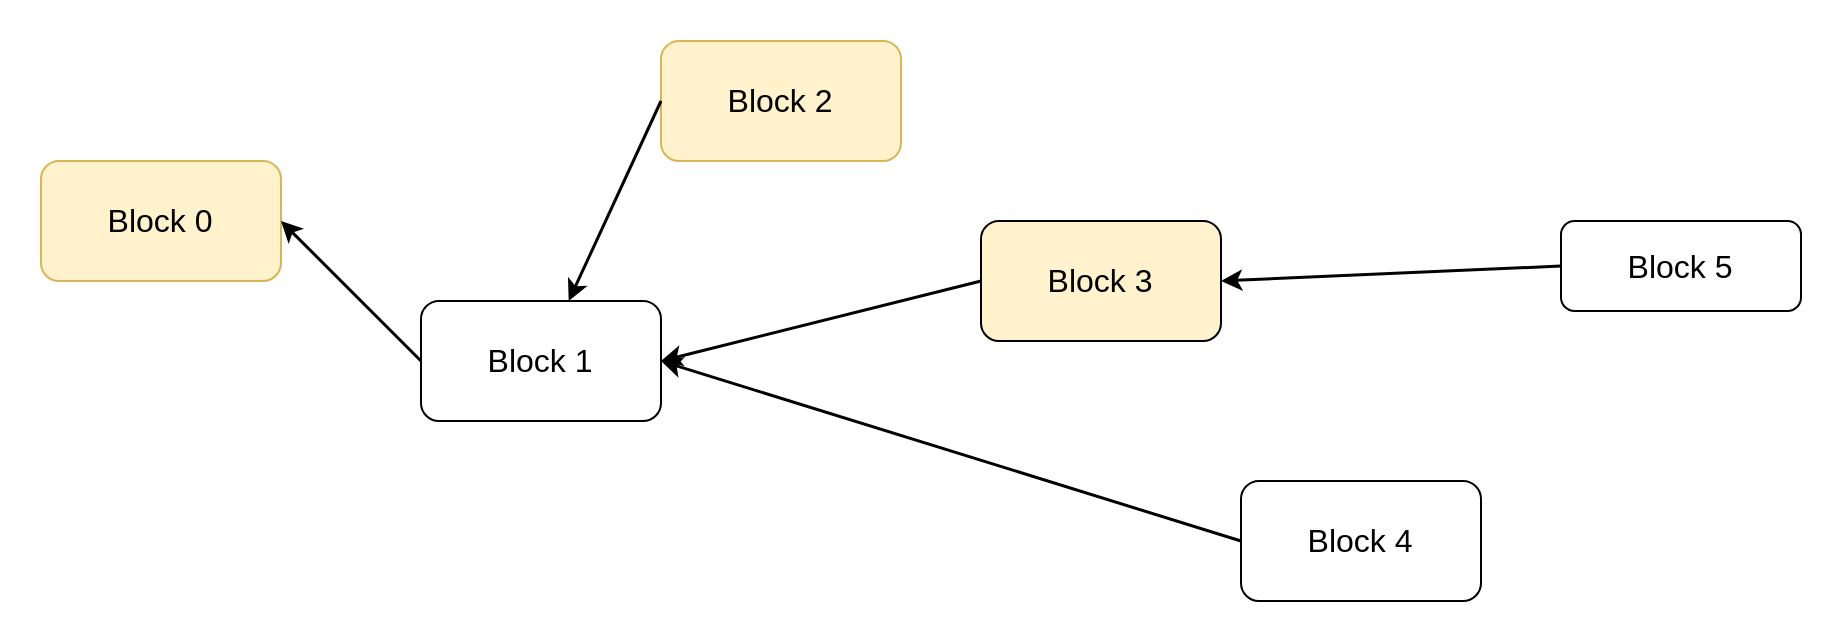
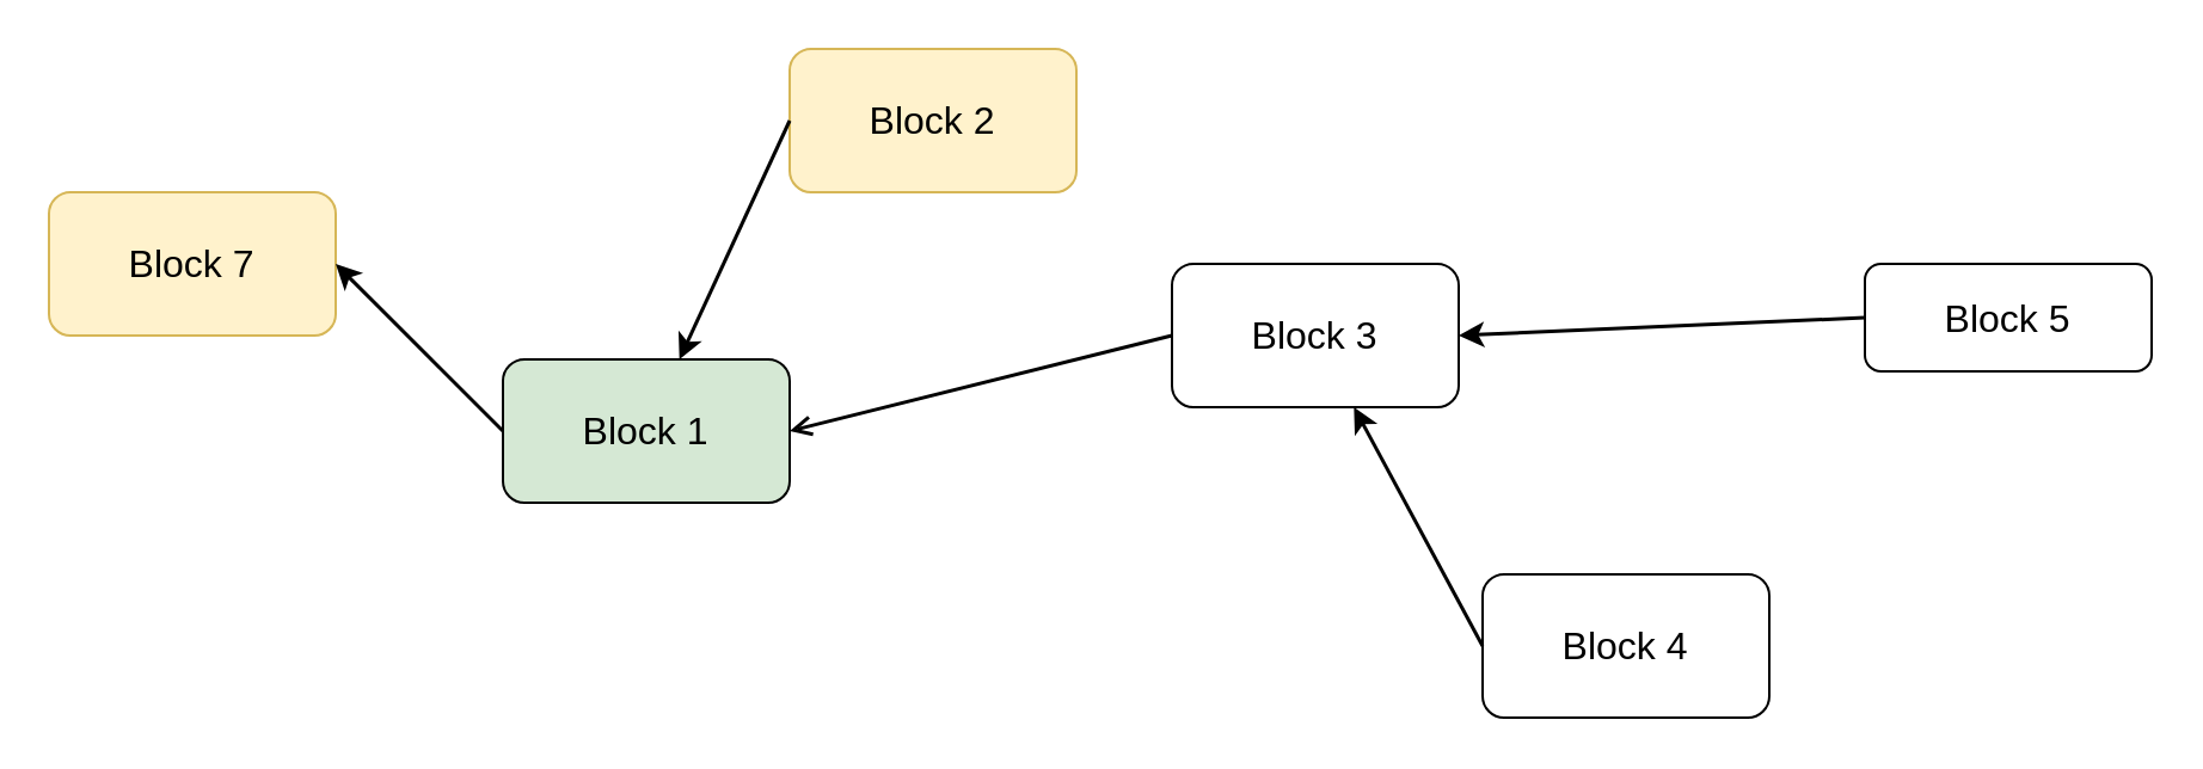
  <mxCell id="0" />
  <mxCell id="1" parent="0" />
- <mxCell id="2" value="&lt;font style=&quot;font-size: 16px;&quot;&gt;Block 0&lt;/font&gt;" style="rounded=1;whiteSpace=wrap;html=1;fillColor=#fff2cc;strokeColor=#d6b656;" vertex="1" parent="1"><mxGeometry y="80" width="120" height="60" as="geometry" x="20" /></mxCell>
- <mxCell id="3" value="&lt;span style=&quot;font-size: 16px;&quot;&gt;Block 1&lt;/span&gt;" style="rounded=1;whiteSpace=wrap;html=1;" vertex="1" parent="1"><mxGeometry x="210" y="150" width="120" height="60" as="geometry" /></mxCell>
+ <mxCell id="2" value="&lt;font style=&quot;font-size: 16px;&quot;&gt;Block 7&lt;/font&gt;" style="rounded=1;whiteSpace=wrap;html=1;fillColor=#fff2cc;strokeColor=#d6b656;" vertex="1" parent="1"><mxGeometry y="80" width="120" height="60" as="geometry" x="20" /></mxCell>
+ <mxCell id="3" value="&lt;span style=&quot;font-size: 16px;&quot;&gt;Block 1&lt;/span&gt;" style="rounded=1;whiteSpace=wrap;html=1;fillColor=#d5e8d4;" vertex="1" parent="1"><mxGeometry x="210" y="150" width="120" height="60" as="geometry" /></mxCell>
  <mxCell id="4" value="&lt;span style=&quot;font-size: 16px;&quot;&gt;Block 2&lt;/span&gt;" style="rounded=1;whiteSpace=wrap;html=1;fillColor=#fff2cc;strokeColor=#d6b656;" vertex="1" parent="1"><mxGeometry x="330" y="20" width="120" height="60" as="geometry" /></mxCell>
  <mxCell id="5" value="&lt;span style=&quot;font-size: 16px;&quot;&gt;Block 4&lt;/span&gt;" style="rounded=1;whiteSpace=wrap;html=1;" vertex="1" parent="1"><mxGeometry x="620" y="240" width="120" height="60" as="geometry" /></mxCell>
- <mxCell id="6" value="&lt;span style=&quot;font-size: 16px;&quot;&gt;Block 3&lt;/span&gt;" style="rounded=1;whiteSpace=wrap;html=1;fillColor=#fff2cc;" vertex="1" parent="1"><mxGeometry x="490" y="110" width="120" height="60" as="geometry" /></mxCell>
+ <mxCell id="6" value="&lt;span style=&quot;font-size: 16px;&quot;&gt;Block 3&lt;/span&gt;" style="rounded=1;whiteSpace=wrap;html=1;" vertex="1" parent="1"><mxGeometry x="490" y="110" width="120" height="60" as="geometry" /></mxCell>
  <mxCell id="7" value="&lt;span style=&quot;font-size: 16px;&quot;&gt;Block 5&lt;/span&gt;" style="rounded=1;whiteSpace=wrap;html=1;" vertex="1" parent="1"><mxGeometry x="780" y="110" width="120" height="45" as="geometry" /></mxCell>
  <mxCell id="8" value="" style="endArrow=classic;html=1;rounded=0;fontSize=16;strokeWidth=1.5;exitX=0;exitY=0.5;exitDx=0;exitDy=0;" edge="1" parent="1" source="4" target="3"><mxGeometry width="50" height="50" relative="1" as="geometry"><mxPoint x="430" y="120" as="sourcePoint" /><mxPoint x="480" y="70" as="targetPoint" /></mxGeometry></mxCell>
  <mxCell id="9" value="" style="endArrow=classic;html=1;rounded=0;fontSize=16;strokeWidth=1.5;exitX=0;exitY=0.5;exitDx=0;exitDy=0;entryX=1;entryY=0.5;entryDx=0;entryDy=0;" edge="1" parent="1" source="3" target="2"><mxGeometry width="50" height="50" relative="1" as="geometry"><mxPoint x="340" y="60" as="sourcePoint" /><mxPoint x="150" y="120" as="targetPoint" /></mxGeometry></mxCell>
- <mxCell id="10" value="" style="endArrow=classic;html=1;rounded=0;fontSize=16;strokeWidth=1.5;exitX=0;exitY=0.5;exitDx=0;exitDy=0;entryX=1;entryY=0.5;entryDx=0;entryDy=0;" edge="1" parent="1" source="6" target="3"><mxGeometry width="50" height="50" relative="1" as="geometry"><mxPoint x="220" y="190" as="sourcePoint" /><mxPoint x="150" y="120" as="targetPoint" /></mxGeometry></mxCell>
- <mxCell id="11" value="" style="endArrow=classic;html=1;rounded=0;fontSize=16;strokeWidth=1.5;exitX=0;exitY=0.5;exitDx=0;exitDy=0;entryX=1;entryY=0.5;entryDx=0;entryDy=0;" edge="1" parent="1" source="5" target="3"><mxGeometry width="50" height="50" relative="1" as="geometry"><mxPoint x="500" y="150" as="sourcePoint" /><mxPoint x="340" y="190" as="targetPoint" /></mxGeometry></mxCell>
+ <mxCell id="10" value="" style="endArrow=open;html=1;rounded=0;fontSize=16;strokeWidth=1.5;exitX=0;exitY=0.5;exitDx=0;exitDy=0;entryX=1;entryY=0.5;entryDx=0;entryDy=0;" edge="1" parent="1" source="6" target="3"><mxGeometry width="50" height="50" relative="1" as="geometry"><mxPoint x="220" y="190" as="sourcePoint" /><mxPoint x="150" y="120" as="targetPoint" /></mxGeometry></mxCell>
+ <mxCell id="11" value="" style="endArrow=classic;html=1;rounded=0;fontSize=16;strokeWidth=1.5;exitX=0;exitY=0.5;exitDx=0;exitDy=0;" edge="1" parent="1" source="5" target="6"><mxGeometry width="50" height="50" relative="1" as="geometry"><mxPoint x="500" y="150" as="sourcePoint" /><mxPoint x="340" y="190" as="targetPoint" /></mxGeometry></mxCell>
  <mxCell id="12" value="" style="endArrow=classic;html=1;rounded=0;fontSize=16;strokeWidth=1.5;exitX=0;exitY=0.5;exitDx=0;exitDy=0;entryX=1;entryY=0.5;entryDx=0;entryDy=0;" edge="1" parent="1" source="7" target="6"><mxGeometry width="50" height="50" relative="1" as="geometry"><mxPoint x="470" y="280" as="sourcePoint" /><mxPoint x="340" y="190" as="targetPoint" /></mxGeometry></mxCell>
